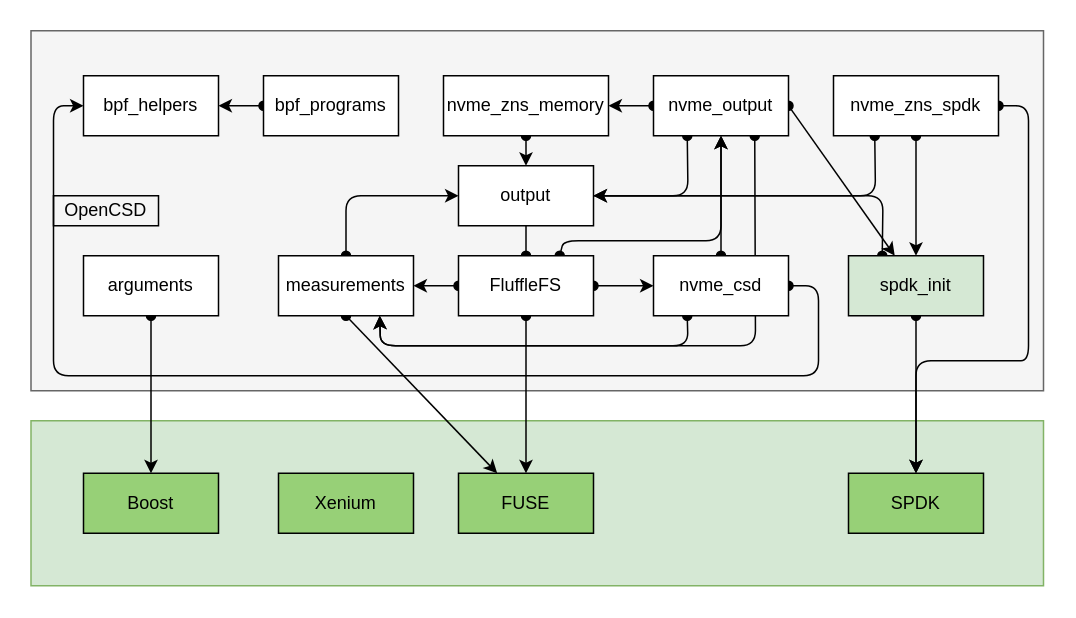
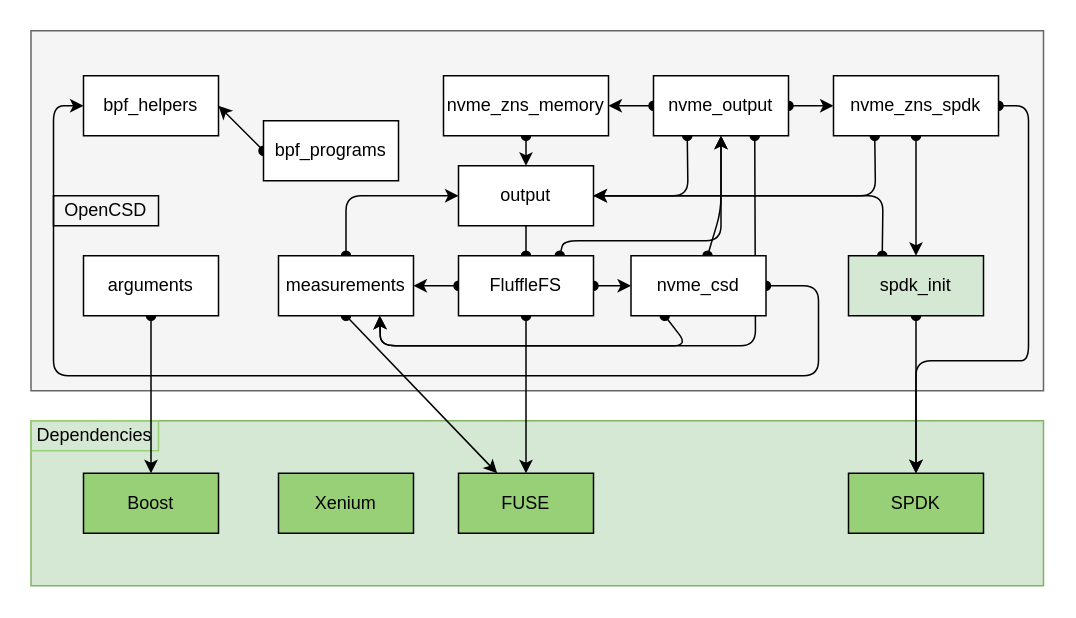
  <mxCell id="0" />
  <mxCell id="1" parent="0" />
  <mxCell id="2" value="" style="rounded=0;whiteSpace=wrap;html=1;fillColor=#f5f5f5;strokeColor=#666666;fontColor=#333333;" parent="1" vertex="1"><mxGeometry x="20" y="20" width="675" height="240" as="geometry" /></mxCell>
  <mxCell id="3" value="" style="rounded=0;whiteSpace=wrap;html=1;fillColor=#d5e8d4;strokeColor=#82b366;" parent="1" vertex="1"><mxGeometry x="20" y="280" width="675" height="110" as="geometry" /></mxCell>
  <mxCell id="4" value="OpenCSD" style="text;html=1;fillColor=none;align=center;verticalAlign=middle;whiteSpace=wrap;rounded=0;strokeColor=#000000;" parent="1" vertex="1"><mxGeometry x="35" y="130" width="70" height="20" as="geometry" /></mxCell>
+ <mxCell id="5" value="Dependencies" style="text;html=1;fillColor=none;align=center;verticalAlign=middle;whiteSpace=wrap;rounded=0;strokeColor=#97D077;" parent="1" vertex="1"><mxGeometry x="20" y="280" width="85" height="20" as="geometry" /></mxCell>
  <mxCell id="6" value="bpf_helpers" style="rounded=0;whiteSpace=wrap;html=1;" parent="1" vertex="1"><mxGeometry x="55" y="50" width="90" height="40" as="geometry" /></mxCell>
  <mxCell id="7" value="output" style="rounded=0;whiteSpace=wrap;html=1;" parent="1" vertex="1"><mxGeometry x="305" y="110" width="90" height="40" as="geometry" /></mxCell>
  <mxCell id="8" value="" style="group;fontSize=12;" parent="1" vertex="1" connectable="0"><mxGeometry x="55" y="315" width="90" height="40" as="geometry" /></mxCell>
  <mxCell id="9" value="" style="group" parent="8" vertex="1" connectable="0"><mxGeometry width="90" height="40" as="geometry" /></mxCell>
  <mxCell id="10" value="Boost" style="rounded=0;whiteSpace=wrap;html=1;fillColor=#97D077;" parent="9" vertex="1"><mxGeometry width="90" height="40" as="geometry" /></mxCell>
  <mxCell id="11" value="" style="group;fontSize=12;" parent="1" vertex="1" connectable="0"><mxGeometry x="185" y="315" width="90" height="40" as="geometry" /></mxCell>
  <mxCell id="12" value="" style="group" parent="11" vertex="1" connectable="0"><mxGeometry width="90" height="40" as="geometry" /></mxCell>
  <mxCell id="13" value="Xenium" style="rounded=0;whiteSpace=wrap;html=1;fillColor=#97D077;" parent="12" vertex="1"><mxGeometry width="90" height="40" as="geometry" /></mxCell>
  <mxCell id="14" value="" style="group;fontSize=12;" parent="1" vertex="1" connectable="0"><mxGeometry x="435" y="315" width="90" height="40" as="geometry" /></mxCell>
  <mxCell id="15" value="" style="group" parent="14" vertex="1" connectable="0"><mxGeometry width="90" height="40" as="geometry" /></mxCell>
  <mxCell id="16" value="" style="group;fontSize=12;" parent="1" vertex="1" connectable="0"><mxGeometry x="565" y="315" width="90" height="40" as="geometry" /></mxCell>
  <mxCell id="17" value="" style="group" parent="16" vertex="1" connectable="0"><mxGeometry width="90" height="40" as="geometry" /></mxCell>
  <mxCell id="18" value="SPDK" style="rounded=0;whiteSpace=wrap;html=1;fillColor=#97D077;" parent="17" vertex="1"><mxGeometry width="90" height="40" as="geometry" /></mxCell>
  <mxCell id="19" value="" style="group" parent="1" vertex="1" connectable="0"><mxGeometry x="305" y="315" width="90" height="40" as="geometry" /></mxCell>
  <mxCell id="20" value="FUSE" style="rounded=0;whiteSpace=wrap;html=1;fillColor=#97D077;" parent="19" vertex="1"><mxGeometry width="90" height="40" as="geometry" /></mxCell>
  <mxCell id="21" value="" style="endArrow=classic;html=1;fillColor=#ffffff;fontSize=10;exitX=0.5;exitY=1;exitDx=0;exitDy=0;entryX=0.5;entryY=0;entryDx=0;entryDy=0;startArrow=oval;startFill=1;" parent="1" source="49" target="10" edge="1"><mxGeometry width="50" height="50" relative="1" as="geometry"><mxPoint x="75" y="50" as="sourcePoint" /><mxPoint x="115" y="50" as="targetPoint" /></mxGeometry></mxCell>
  <mxCell id="22" value="" style="endArrow=classic;html=1;fillColor=#ffffff;fontSize=10;exitX=0.5;exitY=1;exitDx=0;exitDy=0;startArrow=oval;startFill=1;" parent="1" source="46" target="20" edge="1"><mxGeometry width="50" height="50" relative="1" as="geometry"><mxPoint x="110" y="220" as="sourcePoint" /><mxPoint x="110" y="325" as="targetPoint" /></mxGeometry></mxCell>
  <mxCell id="23" value="" style="endArrow=classic;html=1;fillColor=#ffffff;fontSize=10;exitX=0.5;exitY=1;exitDx=0;exitDy=0;entryX=0.5;entryY=0;entryDx=0;entryDy=0;startArrow=oval;startFill=1;" parent="1" source="45" target="20" edge="1"><mxGeometry width="50" height="50" relative="1" as="geometry"><mxPoint x="240" y="220" as="sourcePoint" /><mxPoint x="240" y="325" as="targetPoint" /></mxGeometry></mxCell>
  <mxCell id="24" value="" style="endArrow=classic;html=1;fillColor=#ffffff;fontSize=10;exitX=0.5;exitY=1;exitDx=0;exitDy=0;entryX=0.5;entryY=0;entryDx=0;entryDy=0;startArrow=oval;startFill=1;" parent="1" source="48" target="18" edge="1"><mxGeometry width="50" height="50" relative="1" as="geometry"><mxPoint x="490" y="220" as="sourcePoint" /><mxPoint x="490" y="325" as="targetPoint" /></mxGeometry></mxCell>
  <mxCell id="25" value="" style="endArrow=classic;html=1;fillColor=#ffffff;fontSize=10;exitX=1;exitY=0.5;exitDx=0;exitDy=0;entryX=0.5;entryY=0;entryDx=0;entryDy=0;startArrow=oval;startFill=1;" parent="1" source="47" target="18" edge="1"><mxGeometry width="50" height="50" relative="1" as="geometry"><mxPoint x="620" y="220" as="sourcePoint" /><mxPoint x="620" y="325" as="targetPoint" /><Array as="points"><mxPoint x="685" y="70" /><mxPoint x="685" y="240" /><mxPoint x="675" y="240" /><mxPoint x="610" y="240" /></Array></mxGeometry></mxCell>
  <mxCell id="26" value="" style="endArrow=none;html=1;fillColor=#ffffff;fontSize=10;exitX=0.5;exitY=0;exitDx=0;exitDy=0;entryX=0.5;entryY=1;entryDx=0;entryDy=0;startArrow=oval;startFill=1;" parent="1" source="45" target="7" edge="1"><mxGeometry width="50" height="50" relative="1" as="geometry"><mxPoint x="360" y="220" as="sourcePoint" /><mxPoint x="360" y="325" as="targetPoint" /></mxGeometry></mxCell>
  <mxCell id="27" value="" style="endArrow=classic;html=1;fillColor=#ffffff;fontSize=10;exitX=1;exitY=0.5;exitDx=0;exitDy=0;entryX=0;entryY=0.5;entryDx=0;entryDy=0;startArrow=oval;startFill=1;" parent="1" source="45" target="51" edge="1"><mxGeometry width="50" height="50" relative="1" as="geometry"><mxPoint x="360" y="180" as="sourcePoint" /><mxPoint x="360" y="160" as="targetPoint" /></mxGeometry></mxCell>
  <mxCell id="28" value="" style="endArrow=classic;html=1;fillColor=#ffffff;fontSize=10;exitX=0;exitY=0.5;exitDx=0;exitDy=0;entryX=1;entryY=0.5;entryDx=0;entryDy=0;startArrow=oval;startFill=1;" parent="1" source="45" target="46" edge="1"><mxGeometry width="50" height="50" relative="1" as="geometry"><mxPoint x="405" y="200" as="sourcePoint" /><mxPoint x="445" y="200" as="targetPoint" /></mxGeometry></mxCell>
  <mxCell id="29" value="" style="endArrow=classic;html=1;fillColor=#ffffff;fontSize=10;entryX=0.5;entryY=1;entryDx=0;entryDy=0;exitX=0.75;exitY=0;exitDx=0;exitDy=0;startArrow=oval;startFill=1;" parent="1" source="45" target="43" edge="1"><mxGeometry width="50" height="50" relative="1" as="geometry"><mxPoint x="375" y="170" as="sourcePoint" /><mxPoint x="360" y="160" as="targetPoint" /><Array as="points"><mxPoint x="375" y="160" /><mxPoint x="480" y="160" /></Array></mxGeometry></mxCell>
  <mxCell id="30" value="" style="endArrow=classic;html=1;fillColor=#ffffff;fontSize=10;exitX=0;exitY=0.5;exitDx=0;exitDy=0;entryX=1;entryY=0.5;entryDx=0;entryDy=0;startArrow=oval;startFill=1;" parent="1" source="43" target="44" edge="1"><mxGeometry width="50" height="50" relative="1" as="geometry"><mxPoint x="360" y="180" as="sourcePoint" /><mxPoint x="360" y="160" as="targetPoint" /></mxGeometry></mxCell>
- <mxCell id="31" value="" style="endArrow=classic;html=1;fillColor=#ffffff;fontSize=10;exitX=1;exitY=0.5;exitDx=0;exitDy=0;startArrow=oval;startFill=1;" parent="1" source="43" target="48" edge="1"><mxGeometry width="50" height="50" relative="1" as="geometry"><mxPoint x="445" y="80" as="sourcePoint" /><mxPoint x="425" y="80" as="targetPoint" /></mxGeometry></mxCell>
+ <mxCell id="31" value="" style="endArrow=classic;html=1;fillColor=#ffffff;fontSize=10;exitX=1;exitY=0.5;exitDx=0;exitDy=0;startArrow=oval;startFill=1;" parent="1" source="43" target="47" edge="1"><mxGeometry width="50" height="50" relative="1" as="geometry"><mxPoint x="445" y="80" as="sourcePoint" /><mxPoint x="425" y="80" as="targetPoint" /></mxGeometry></mxCell>
  <mxCell id="32" value="" style="endArrow=classic;html=1;fillColor=#ffffff;fontSize=10;exitX=0.5;exitY=0;exitDx=0;exitDy=0;entryX=0;entryY=0.5;entryDx=0;entryDy=0;startArrow=oval;startFill=1;" parent="1" source="46" target="7" edge="1"><mxGeometry width="50" height="50" relative="1" as="geometry"><mxPoint x="240" y="220" as="sourcePoint" /><mxPoint x="240" y="325" as="targetPoint" /><Array as="points"><mxPoint x="230" y="130" /></Array></mxGeometry></mxCell>
  <mxCell id="33" value="" style="endArrow=classic;html=1;fillColor=#ffffff;fontSize=10;exitX=0.25;exitY=1;exitDx=0;exitDy=0;entryX=1;entryY=0.5;entryDx=0;entryDy=0;startArrow=oval;startFill=1;" parent="1" source="43" target="7" edge="1"><mxGeometry width="50" height="50" relative="1" as="geometry"><mxPoint x="240" y="180" as="sourcePoint" /><mxPoint x="315" y="140" as="targetPoint" /><Array as="points"><mxPoint x="458" y="130" /></Array></mxGeometry></mxCell>
  <mxCell id="34" value="" style="endArrow=classic;html=1;fillColor=#ffffff;fontSize=10;exitX=0.5;exitY=1;exitDx=0;exitDy=0;entryX=0.5;entryY=0;entryDx=0;entryDy=0;startArrow=oval;startFill=1;" parent="1" source="47" target="48" edge="1"><mxGeometry width="50" height="50" relative="1" as="geometry"><mxPoint x="620" y="220" as="sourcePoint" /><mxPoint x="620" y="325" as="targetPoint" /></mxGeometry></mxCell>
  <mxCell id="35" value="" style="endArrow=classic;html=1;fillColor=#ffffff;fontSize=10;exitX=0.5;exitY=1;exitDx=0;exitDy=0;entryX=0.5;entryY=0;entryDx=0;entryDy=0;startArrow=oval;startFill=1;" parent="1" source="44" target="7" edge="1"><mxGeometry width="50" height="50" relative="1" as="geometry"><mxPoint x="467.5" y="100" as="sourcePoint" /><mxPoint x="405" y="140" as="targetPoint" /><Array as="points" /></mxGeometry></mxCell>
  <mxCell id="36" value="" style="endArrow=classic;html=1;fillColor=#ffffff;fontSize=10;exitX=0.75;exitY=1;exitDx=0;exitDy=0;entryX=0.75;entryY=1;entryDx=0;entryDy=0;startArrow=oval;startFill=1;" parent="1" source="43" target="46" edge="1"><mxGeometry width="50" height="50" relative="1" as="geometry"><mxPoint x="506" y="90" as="sourcePoint" /><mxPoint x="255" y="210" as="targetPoint" /><Array as="points"><mxPoint x="503" y="230" /><mxPoint x="253" y="230" /></Array></mxGeometry></mxCell>
  <mxCell id="37" value="" style="endArrow=none;html=1;fillColor=#ffffff;fontSize=10;exitX=0.25;exitY=1;exitDx=0;exitDy=0;entryX=1;entryY=0.5;entryDx=0;entryDy=0;startArrow=oval;startFill=1;" parent="1" source="47" target="7" edge="1"><mxGeometry width="50" height="50" relative="1" as="geometry"><mxPoint x="360" y="100" as="sourcePoint" /><mxPoint x="360" y="120" as="targetPoint" /><Array as="points"><mxPoint x="583" y="130" /></Array></mxGeometry></mxCell>
  <mxCell id="38" value="" style="endArrow=classic;html=1;fillColor=#ffffff;fontSize=10;exitX=0.25;exitY=0;exitDx=0;exitDy=0;entryX=1;entryY=0.5;entryDx=0;entryDy=0;startArrow=oval;startFill=1;" parent="1" source="48" target="7" edge="1"><mxGeometry width="50" height="50" relative="1" as="geometry"><mxPoint x="592.5" y="100" as="sourcePoint" /><mxPoint x="405" y="140" as="targetPoint" /><Array as="points"><mxPoint x="588" y="130" /></Array></mxGeometry></mxCell>
  <mxCell id="39" value="" style="endArrow=classic;html=1;fillColor=#ffffff;fontSize=10;exitX=0.25;exitY=1;exitDx=0;exitDy=0;entryX=0.75;entryY=1;entryDx=0;entryDy=0;startArrow=oval;startFill=1;" parent="1" source="51" target="46" edge="1"><mxGeometry width="50" height="50" relative="1" as="geometry"><mxPoint x="315" y="200" as="sourcePoint" /><mxPoint x="285" y="200" as="targetPoint" /><Array as="points"><mxPoint x="458" y="230" /><mxPoint x="253" y="230" /></Array></mxGeometry></mxCell>
  <mxCell id="40" value="" style="endArrow=oval;html=1;fillColor=#ffffff;fontSize=10;exitX=0;exitY=0.5;exitDx=0;exitDy=0;entryX=1;entryY=0.5;entryDx=0;entryDy=0;endFill=1;startArrow=classic;startFill=1;" parent="1" source="6" target="51" edge="1"><mxGeometry width="50" height="50" relative="1" as="geometry"><mxPoint x="467.5" y="220" as="sourcePoint" /><mxPoint x="262.5" y="220" as="targetPoint" /><Array as="points"><mxPoint x="35" y="70" /><mxPoint x="35" y="250" /><mxPoint x="545" y="250" /><mxPoint x="545" y="190" /></Array></mxGeometry></mxCell>
  <mxCell id="41" value="" style="endArrow=classic;html=1;fillColor=#ffffff;fontSize=10;exitX=0;exitY=0.5;exitDx=0;exitDy=0;entryX=1;entryY=0.5;entryDx=0;entryDy=0;startArrow=oval;startFill=1;" edge="1" parent="1" source="42" target="6"><mxGeometry width="50" height="50" relative="1" as="geometry"><mxPoint x="240" y="180" as="sourcePoint" /><mxPoint x="315" y="140" as="targetPoint" /><Array as="points" /></mxGeometry></mxCell>
- <mxCell id="42" value="bpf_programs" style="rounded=0;whiteSpace=wrap;html=1;" parent="1" vertex="1"><mxGeometry x="175" y="50" width="90" height="40" as="geometry" /></mxCell>
+ <mxCell id="42" value="bpf_programs" style="rounded=0;whiteSpace=wrap;html=1;" parent="1" vertex="1"><mxGeometry x="175" y="80" width="90" height="40" as="geometry" /></mxCell>
  <mxCell id="43" value="nvme_output" style="rounded=0;whiteSpace=wrap;html=1;" parent="1" vertex="1"><mxGeometry x="435" y="50" width="90" height="40" as="geometry" /></mxCell>
  <mxCell id="44" value="nvme_zns_memory" style="rounded=0;whiteSpace=wrap;html=1;" parent="1" vertex="1"><mxGeometry x="295" y="50" width="110" height="40" as="geometry" /></mxCell>
  <mxCell id="45" value="FluffleFS" style="rounded=0;whiteSpace=wrap;html=1;" parent="1" vertex="1"><mxGeometry x="305" y="170" width="90" height="40" as="geometry" /></mxCell>
  <mxCell id="46" value="measurements" style="rounded=0;whiteSpace=wrap;html=1;" parent="1" vertex="1"><mxGeometry x="185" y="170" width="90" height="40" as="geometry" /></mxCell>
  <mxCell id="47" value="nvme_zns_spdk" style="rounded=0;whiteSpace=wrap;html=1;" parent="1" vertex="1"><mxGeometry x="555" y="50" width="110" height="40" as="geometry" /></mxCell>
  <mxCell id="48" value="spdk_init" style="rounded=0;whiteSpace=wrap;html=1;fillColor=#d5e8d4;" parent="1" vertex="1"><mxGeometry x="565" y="170" width="90" height="40" as="geometry" /></mxCell>
  <mxCell id="49" value="arguments" style="rounded=0;whiteSpace=wrap;html=1;" parent="1" vertex="1"><mxGeometry x="55" y="170" width="90" height="40" as="geometry" /></mxCell>
  <mxCell id="50" value="" style="endArrow=classic;html=1;fillColor=#ffffff;fontSize=10;entryX=0.5;entryY=1;entryDx=0;entryDy=0;startArrow=oval;startFill=1;" edge="1" parent="1" source="51" target="43"><mxGeometry width="50" height="50" relative="1" as="geometry"><mxPoint x="485" y="170" as="sourcePoint" /><mxPoint x="490" y="100" as="targetPoint" /><Array as="points"><mxPoint x="480" y="140" /></Array></mxGeometry></mxCell>
- <mxCell id="51" value="nvme_csd" style="rounded=0;whiteSpace=wrap;html=1;" parent="1" vertex="1"><mxGeometry x="435" y="170" width="90" height="40" as="geometry" /></mxCell>
+ <mxCell id="51" value="nvme_csd" style="rounded=0;whiteSpace=wrap;html=1;" parent="1" vertex="1"><mxGeometry x="420" y="170" width="90" height="40" as="geometry" /></mxCell>
